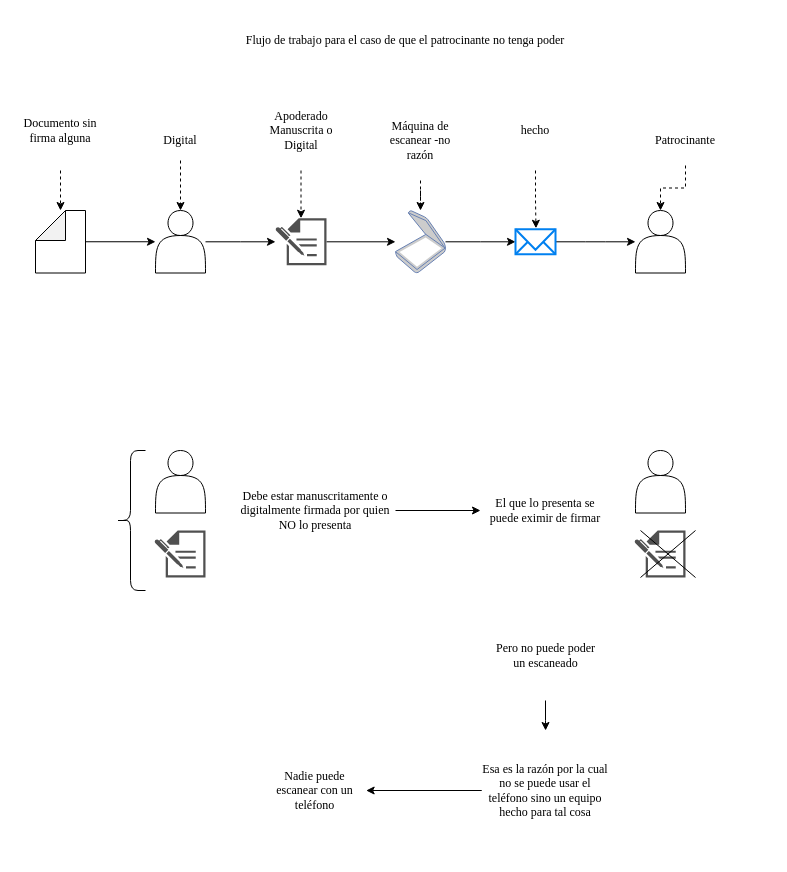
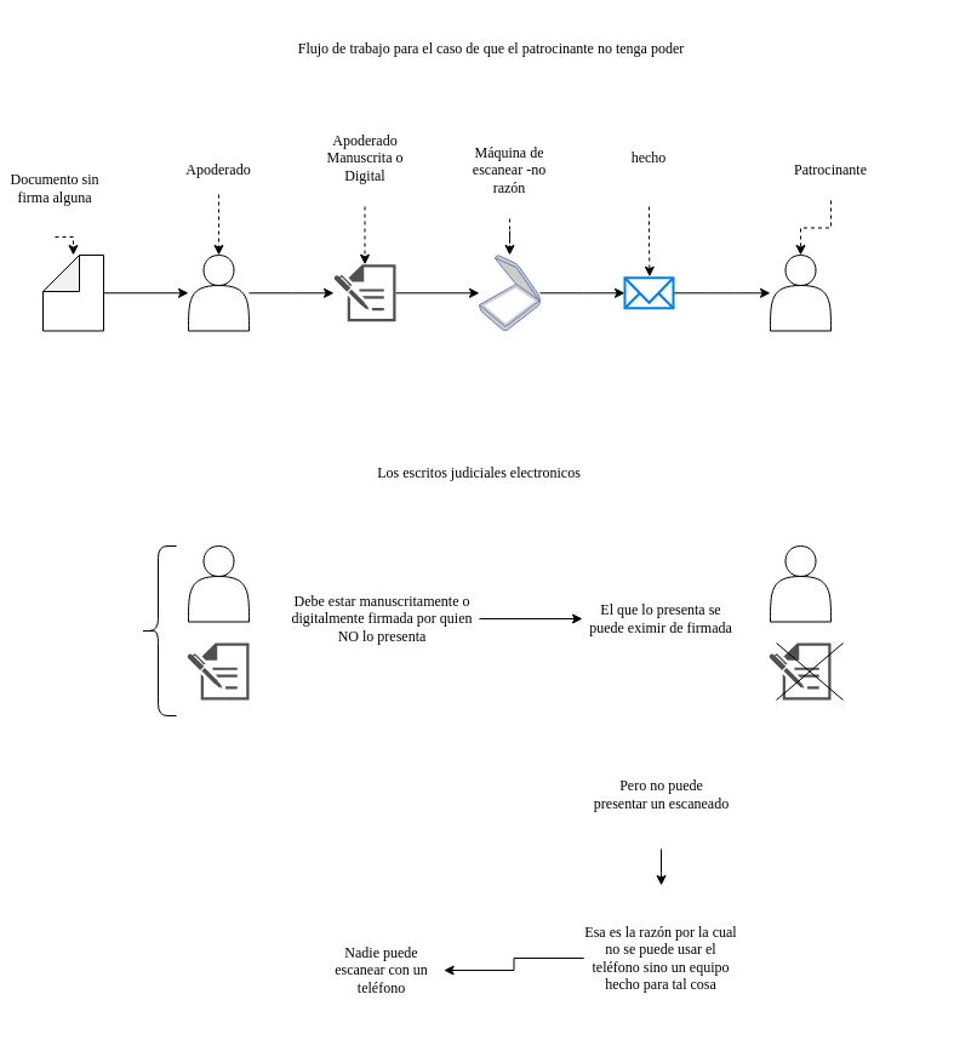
  <mxCell id="0" />
  <mxCell id="1" parent="0" />
  <mxCell id="2" value="" style="edgeStyle=orthogonalEdgeStyle;rounded=0;orthogonalLoop=1;jettySize=auto;html=1;" edge="1" parent="1" source="3" target="9"><mxGeometry relative="1" as="geometry" /></mxCell>
  <mxCell id="3" value="" style="shape=note;whiteSpace=wrap;html=1;backgroundOutline=1;darkOpacity=0.05;flipH=1;" vertex="1" parent="1"><mxGeometry x="35" y="210" width="50" height="62.5" as="geometry" /></mxCell>
  <mxCell id="4" value="" style="edgeStyle=orthogonalEdgeStyle;rounded=0;orthogonalLoop=1;jettySize=auto;html=1;" edge="1" parent="1" source="5" target="29"><mxGeometry relative="1" as="geometry" /></mxCell>
  <mxCell id="5" value="Debe estar manuscritamente o digitalmente firmada por quien NO lo presenta" style="text;html=1;strokeColor=none;fillColor=none;align=center;verticalAlign=middle;whiteSpace=wrap;rounded=0;fontFamily=Fira Code;fontSource=https%3A%2F%2Ffonts.googleapis.com%2Fcss%3Ffamily%3DFira%2BCode;" vertex="1" parent="1"><mxGeometry x="235" y="450" width="160" height="120" as="geometry" /></mxCell>
  <mxCell id="6" value="" style="edgeStyle=orthogonalEdgeStyle;rounded=0;orthogonalLoop=1;jettySize=auto;html=1;" edge="1" parent="1" source="7" target="12"><mxGeometry relative="1" as="geometry" /></mxCell>
  <mxCell id="7" value="" style="fontColor=#0066CC;verticalAlign=top;verticalLabelPosition=bottom;labelPosition=center;align=center;html=1;outlineConnect=0;fillColor=#CCCCCC;strokeColor=#6881B3;gradientColor=none;gradientDirection=north;strokeWidth=2;shape=mxgraph.networks.scanner;flipH=1;" vertex="1" parent="1"><mxGeometry x="395" y="210" width="50" height="62.5" as="geometry" /></mxCell>
  <mxCell id="8" value="" style="edgeStyle=orthogonalEdgeStyle;rounded=0;orthogonalLoop=1;jettySize=auto;html=1;" edge="1" parent="1" source="9" target="25"><mxGeometry relative="1" as="geometry" /></mxCell>
  <mxCell id="9" value="" style="shape=actor;whiteSpace=wrap;html=1;flipH=1;" vertex="1" parent="1"><mxGeometry x="155" y="210" width="50" height="62.5" as="geometry" /></mxCell>
  <mxCell id="10" value="" style="shape=actor;whiteSpace=wrap;html=1;aspect=fixed;flipH=1;" vertex="1" parent="1"><mxGeometry x="635" y="210" width="50" height="62.5" as="geometry" /></mxCell>
  <mxCell id="11" value="" style="edgeStyle=orthogonalEdgeStyle;rounded=1;orthogonalLoop=1;jettySize=auto;html=1;" edge="1" parent="1" source="12" target="10"><mxGeometry relative="1" as="geometry" /></mxCell>
  <mxCell id="12" value="" style="html=1;verticalLabelPosition=bottom;align=center;labelBackgroundColor=#ffffff;verticalAlign=top;strokeWidth=2;strokeColor=#0080F0;shadow=0;dashed=0;shape=mxgraph.ios7.icons.mail;aspect=fixed;flipH=1;" vertex="1" parent="1"><mxGeometry x="515" y="228.75" width="40" height="25" as="geometry" /></mxCell>
- <mxCell id="14" value="Documento sin firma alguna" style="text;html=1;strokeColor=none;fillColor=none;align=center;verticalAlign=middle;whiteSpace=wrap;rounded=0;fontFamily=Fira Code;fontSource=https%3A%2F%2Ffonts.googleapis.com%2Fcss%3Ffamily%3DFira%2BCode;" vertex="1" parent="1"><mxGeometry x="20" y="90" width="80" height="80" as="geometry" /></mxCell>
+ <mxCell id="13" value="Los escritos judiciales electronicos" style="text;html=1;strokeColor=none;fillColor=none;align=center;verticalAlign=middle;whiteSpace=wrap;rounded=0;fontFamily=Fira Code;fontSource=https%3A%2F%2Ffonts.googleapis.com%2Fcss%3Ffamily%3DFira%2BCode;" vertex="1" parent="1"><mxGeometry x="35" y="370" width="720" height="40" as="geometry" /></mxCell>
+ <mxCell id="14" value="Documento sin firma alguna" style="text;html=1;strokeColor=none;fillColor=none;align=center;verticalAlign=middle;whiteSpace=wrap;rounded=0;fontFamily=Fira Code;fontSource=https%3A%2F%2Ffonts.googleapis.com%2Fcss%3Ffamily%3DFira%2BCode;" vertex="1" parent="1"><mxGeometry x="5" y="115" width="80" height="80" as="geometry" /></mxCell>
  <mxCell id="15" value="" style="edgeStyle=orthogonalEdgeStyle;rounded=0;orthogonalLoop=1;jettySize=auto;html=1;dashed=1;" edge="1" parent="1" source="16" target="9"><mxGeometry relative="1" as="geometry" /></mxCell>
- <mxCell id="16" value="Digital" style="text;html=1;strokeColor=none;fillColor=none;align=center;verticalAlign=middle;whiteSpace=wrap;rounded=0;fontFamily=Fira Code;fontSource=https%3A%2F%2Ffonts.googleapis.com%2Fcss%3Ffamily%3DFira%2BCode;" vertex="1" parent="1"><mxGeometry x="140" y="120" width="80" height="40" as="geometry" /></mxCell>
+ <mxCell id="16" value="Apoderado" style="text;html=1;strokeColor=none;fillColor=none;align=center;verticalAlign=middle;whiteSpace=wrap;rounded=0;fontFamily=Fira Code;fontSource=https%3A%2F%2Ffonts.googleapis.com%2Fcss%3Ffamily%3DFira%2BCode;" vertex="1" parent="1"><mxGeometry x="140" y="120" width="80" height="40" as="geometry" /></mxCell>
  <mxCell id="17" style="edgeStyle=orthogonalEdgeStyle;rounded=0;orthogonalLoop=1;jettySize=auto;html=1;exitX=0.5;exitY=1;exitDx=0;exitDy=0;entryX=0.5;entryY=0;entryDx=0;entryDy=0;entryPerimeter=0;dashed=1;" edge="1" parent="1" source="14" target="3"><mxGeometry relative="1" as="geometry" /></mxCell>
  <mxCell id="18" style="edgeStyle=orthogonalEdgeStyle;rounded=0;orthogonalLoop=1;jettySize=auto;html=1;exitX=0.5;exitY=1;exitDx=0;exitDy=0;dashed=1;" edge="1" parent="1" source="19" target="7"><mxGeometry relative="1" as="geometry" /></mxCell>
  <mxCell id="19" value="Máquina de escanear -no razón" style="text;html=1;strokeColor=none;fillColor=none;align=center;verticalAlign=middle;whiteSpace=wrap;rounded=0;fontFamily=Fira Code;fontSource=https%3A%2F%2Ffonts.googleapis.com%2Fcss%3Ffamily%3DFira%2BCode;" vertex="1" parent="1"><mxGeometry x="380" y="100" width="80" height="80" as="geometry" /></mxCell>
  <mxCell id="20" value="hecho" style="text;html=1;strokeColor=none;fillColor=none;align=center;verticalAlign=middle;whiteSpace=wrap;rounded=0;fontFamily=Fira Code;fontSource=https%3A%2F%2Ffonts.googleapis.com%2Fcss%3Ffamily%3DFira%2BCode;" vertex="1" parent="1"><mxGeometry x="495" y="90" width="80" height="80" as="geometry" /></mxCell>
  <mxCell id="21" value="" style="edgeStyle=orthogonalEdgeStyle;rounded=0;orthogonalLoop=1;jettySize=auto;html=1;dashed=1;" edge="1" parent="1" source="22" target="10"><mxGeometry relative="1" as="geometry" /></mxCell>
  <mxCell id="22" value="Patrocinante" style="text;html=1;strokeColor=none;fillColor=none;align=center;verticalAlign=middle;whiteSpace=wrap;rounded=0;fontFamily=Fira Code;fontSource=https%3A%2F%2Ffonts.googleapis.com%2Fcss%3Ffamily%3DFira%2BCode;" vertex="1" parent="1"><mxGeometry x="635" y="115" width="100" height="50" as="geometry" /></mxCell>
  <mxCell id="23" style="edgeStyle=orthogonalEdgeStyle;rounded=0;orthogonalLoop=1;jettySize=auto;html=1;exitX=0.5;exitY=1;exitDx=0;exitDy=0;entryX=0.488;entryY=-0.04;entryDx=0;entryDy=0;entryPerimeter=0;dashed=1;" edge="1" parent="1" source="20" target="12"><mxGeometry relative="1" as="geometry" /></mxCell>
  <mxCell id="24" value="" style="edgeStyle=orthogonalEdgeStyle;rounded=0;orthogonalLoop=1;jettySize=auto;html=1;" edge="1" parent="1" source="25" target="7"><mxGeometry relative="1" as="geometry" /></mxCell>
  <mxCell id="25" value="" style="sketch=0;pointerEvents=1;shadow=0;dashed=0;html=1;strokeColor=none;fillColor=#505050;labelPosition=center;verticalLabelPosition=bottom;verticalAlign=top;outlineConnect=0;align=center;shape=mxgraph.office.concepts.sign_up;flipH=1;" vertex="1" parent="1"><mxGeometry x="275" y="217.75" width="51" height="47" as="geometry" /></mxCell>
  <mxCell id="26" value="" style="edgeStyle=orthogonalEdgeStyle;rounded=0;orthogonalLoop=1;jettySize=auto;html=1;dashed=1;" edge="1" parent="1" source="27" target="25"><mxGeometry relative="1" as="geometry" /></mxCell>
  <mxCell id="27" value="Apoderado Manuscrita o Digital" style="text;html=1;strokeColor=none;fillColor=none;align=center;verticalAlign=middle;whiteSpace=wrap;rounded=0;fontFamily=Fira Code;fontSource=https%3A%2F%2Ffonts.googleapis.com%2Fcss%3Ffamily%3DFira%2BCode;" vertex="1" parent="1"><mxGeometry x="260.5" y="90" width="80" height="80" as="geometry" /></mxCell>
  <mxCell id="28" value="Flujo de trabajo para el caso de que el patrocinante no tenga poder" style="text;html=1;strokeColor=none;fillColor=none;align=center;verticalAlign=middle;whiteSpace=wrap;rounded=0;fontFamily=Fira Code;fontSource=https%3A%2F%2Ffonts.googleapis.com%2Fcss%3Ffamily%3DFira%2BCode;" vertex="1" parent="1"><mxGeometry x="45" y="20" width="720" height="40" as="geometry" /></mxCell>
- <mxCell id="29" value="El que lo presenta se puede eximir de firmar" style="text;html=1;strokeColor=none;fillColor=none;align=center;verticalAlign=middle;whiteSpace=wrap;rounded=0;fontFamily=Fira Code;fontSource=https%3A%2F%2Ffonts.googleapis.com%2Fcss%3Ffamily%3DFira%2BCode;" vertex="1" parent="1"><mxGeometry x="480" y="455" width="130" height="110" as="geometry" /></mxCell>
+ <mxCell id="29" value="El que lo presenta se puede eximir de firmada" style="text;html=1;strokeColor=none;fillColor=none;align=center;verticalAlign=middle;whiteSpace=wrap;rounded=0;fontFamily=Fira Code;fontSource=https%3A%2F%2Ffonts.googleapis.com%2Fcss%3Ffamily%3DFira%2BCode;" vertex="1" parent="1"><mxGeometry x="480" y="455" width="130" height="110" as="geometry" /></mxCell>
  <mxCell id="30" value="" style="shape=actor;whiteSpace=wrap;html=1;flipH=1;" vertex="1" parent="1"><mxGeometry x="155" y="450" width="50" height="62.5" as="geometry" /></mxCell>
  <mxCell id="31" value="" style="sketch=0;pointerEvents=1;shadow=0;dashed=0;html=1;strokeColor=none;fillColor=#505050;labelPosition=center;verticalLabelPosition=bottom;verticalAlign=top;outlineConnect=0;align=center;shape=mxgraph.office.concepts.sign_up;flipH=1;" vertex="1" parent="1"><mxGeometry x="154" y="530" width="51" height="47" as="geometry" /></mxCell>
  <mxCell id="32" value="" style="shape=curlyBracket;whiteSpace=wrap;html=1;rounded=1;labelPosition=left;verticalLabelPosition=middle;align=right;verticalAlign=middle;" vertex="1" parent="1"><mxGeometry x="115" y="450" width="30" height="140" as="geometry" /></mxCell>
  <mxCell id="33" value="" style="shape=actor;whiteSpace=wrap;html=1;aspect=fixed;flipH=1;" vertex="1" parent="1"><mxGeometry x="635" y="450" width="50" height="62.5" as="geometry" /></mxCell>
  <mxCell id="34" value="" style="sketch=0;pointerEvents=1;shadow=0;dashed=0;html=1;strokeColor=none;fillColor=#505050;labelPosition=center;verticalLabelPosition=bottom;verticalAlign=top;outlineConnect=0;align=center;shape=mxgraph.office.concepts.sign_up;flipH=1;" vertex="1" parent="1"><mxGeometry x="634" y="530" width="51" height="47" as="geometry" /></mxCell>
  <mxCell id="35" value="" style="shape=mxgraph.sysml.x;" vertex="1" parent="1"><mxGeometry x="640" y="530" width="55" height="47" as="geometry" /></mxCell>
  <mxCell id="36" value="" style="edgeStyle=orthogonalEdgeStyle;rounded=0;orthogonalLoop=1;jettySize=auto;html=1;" edge="1" parent="1" source="37" target="39"><mxGeometry relative="1" as="geometry" /></mxCell>
- <mxCell id="37" value="Pero no puede poder un escaneado" style="text;html=1;strokeColor=none;fillColor=none;align=center;verticalAlign=middle;whiteSpace=wrap;rounded=0;fontFamily=Fira Code;fontSource=https%3A%2F%2Ffonts.googleapis.com%2Fcss%3Ffamily%3DFira%2BCode;" vertex="1" parent="1"><mxGeometry x="487.5" y="610" width="115" height="90" as="geometry" /></mxCell>
+ <mxCell id="37" value="Pero no puede presentar un escaneado" style="text;html=1;strokeColor=none;fillColor=none;align=center;verticalAlign=middle;whiteSpace=wrap;rounded=0;fontFamily=Fira Code;fontSource=https%3A%2F%2Ffonts.googleapis.com%2Fcss%3Ffamily%3DFira%2BCode;" vertex="1" parent="1"><mxGeometry x="487.5" y="610" width="115" height="90" as="geometry" /></mxCell>
  <mxCell id="38" value="" style="edgeStyle=orthogonalEdgeStyle;rounded=0;orthogonalLoop=1;jettySize=auto;html=1;" edge="1" parent="1" source="39" target="40"><mxGeometry relative="1" as="geometry" /></mxCell>
  <mxCell id="39" value="Esa es la razón por la cual no se puede usar el teléfono sino un equipo hecho para tal cosa" style="text;html=1;strokeColor=none;fillColor=none;align=center;verticalAlign=middle;whiteSpace=wrap;rounded=0;fontFamily=Fira Code;fontSource=https%3A%2F%2Ffonts.googleapis.com%2Fcss%3Ffamily%3DFira%2BCode;" vertex="1" parent="1"><mxGeometry x="481.25" y="730" width="127.5" height="120" as="geometry" /></mxCell>
- <mxCell id="40" value="Nadie puede escanear con un teléfono" style="text;html=1;strokeColor=none;fillColor=none;align=center;verticalAlign=middle;whiteSpace=wrap;rounded=0;fontFamily=Fira Code;fontSource=https%3A%2F%2Ffonts.googleapis.com%2Fcss%3Ffamily%3DFira%2BCode;" vertex="1" parent="1"><mxGeometry x="264.38" y="755" width="101.25" height="70" as="geometry" /></mxCell>
+ <mxCell id="40" value="Nadie puede escanear con un teléfono" style="text;html=1;strokeColor=none;fillColor=none;align=center;verticalAlign=middle;whiteSpace=wrap;rounded=0;fontFamily=Fira Code;fontSource=https%3A%2F%2Ffonts.googleapis.com%2Fcss%3Ffamily%3DFira%2BCode;" vertex="1" parent="1"><mxGeometry x="264.38" y="765" width="101.25" height="70" as="geometry" /></mxCell>
